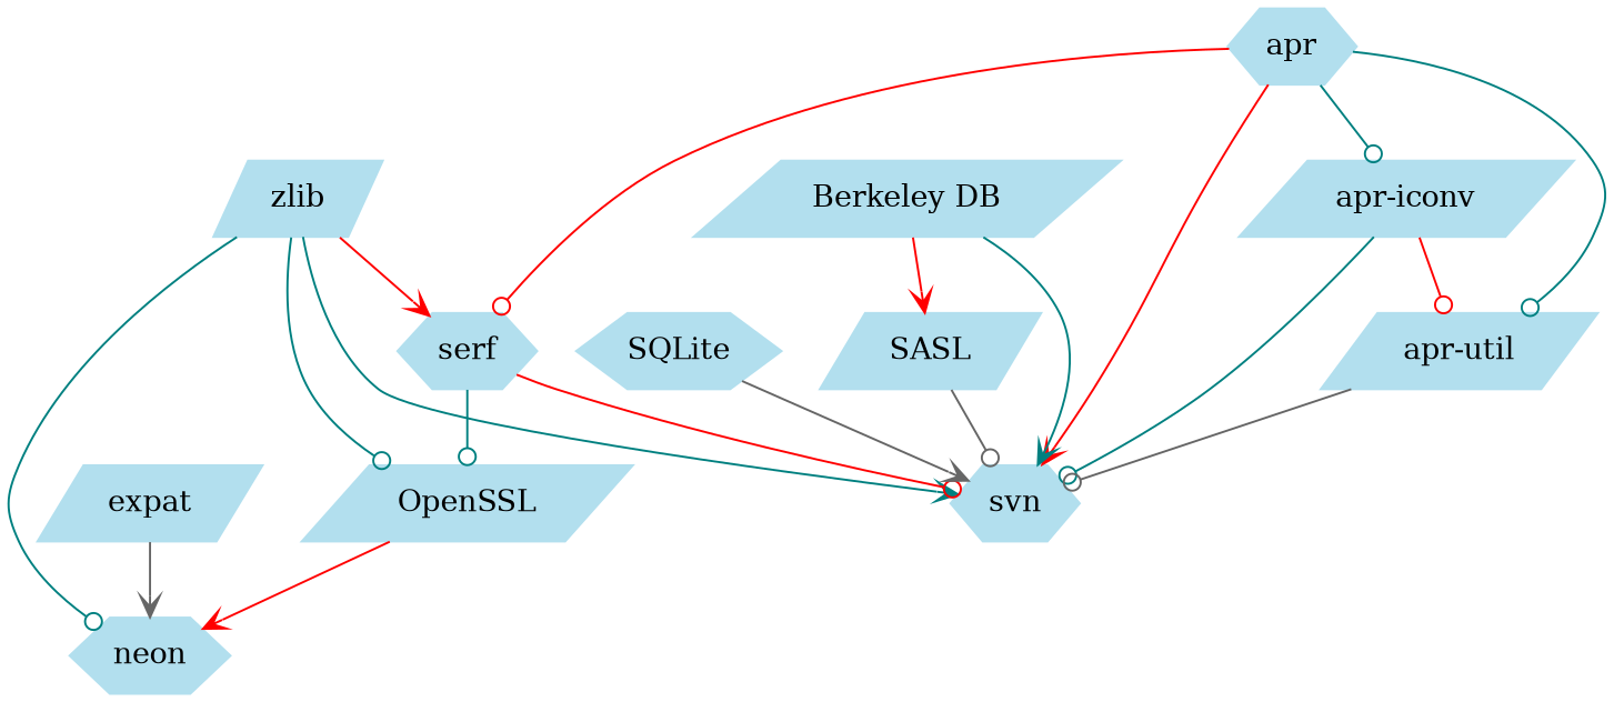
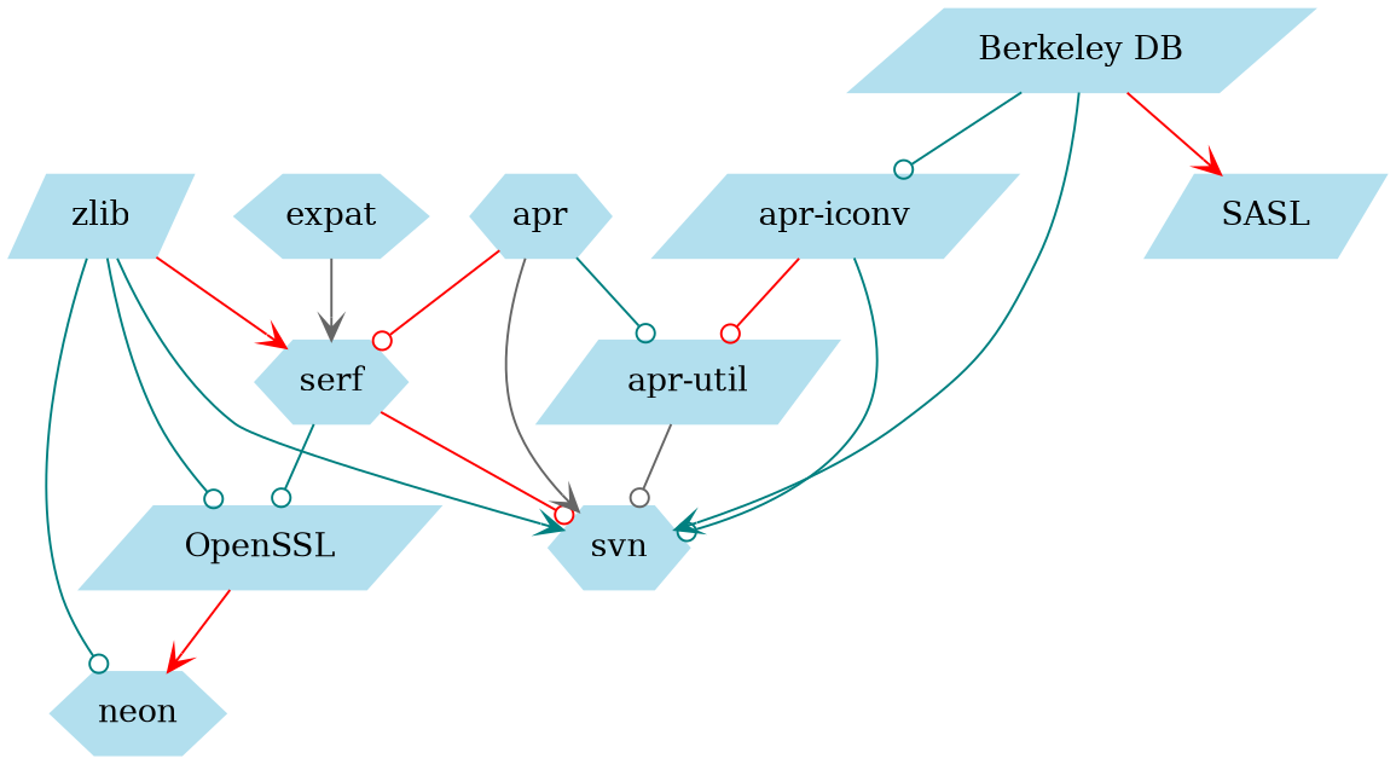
  digraph {
    node [color=lightblue2 shape=parallelogram style=filled]
    edge [arrowhead=odot color=teal]
    zlib
    OpenSSL
    neon [shape=hexagon]
    svn [shape=hexagon]
    serf [shape=hexagon]
    apr [shape=hexagon]
    "apr-iconv"
    "apr-util"
-   expat
-   SQLite [shape=hexagon]
+   expat [shape=hexagon]
    SASL
    "Berkeley DB"
    zlib -> OpenSSL
    zlib -> neon
    zlib -> svn [arrowhead=vee]
    zlib -> serf [arrowhead=vee color=red]
    OpenSSL -> neon [arrowhead=vee color=red]
    serf -> OpenSSL
    serf -> svn [color=red]
-   apr -> svn [arrowhead=vee color=red]
+   apr -> svn [arrowhead=vee color=gray40]
    apr -> serf [color=red]
-   apr -> "apr-iconv"
+   "Berkeley DB" -> "apr-iconv"
    apr -> "apr-util"
    "apr-iconv" -> svn
    "apr-iconv" -> "apr-util" [color=red]
    "apr-util" -> svn [color=gray40]
-   expat -> neon [arrowhead=vee color=gray40]
-   SQLite -> svn [arrowhead=vee color=gray40]
-   SASL -> svn [color=gray40]
+   expat -> serf [arrowhead=vee color=gray40]
    "Berkeley DB" -> svn [arrowhead=vee]
    "Berkeley DB" -> SASL [arrowhead=vee color=red]
  }
